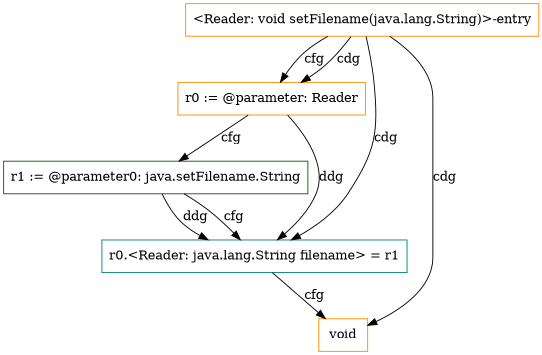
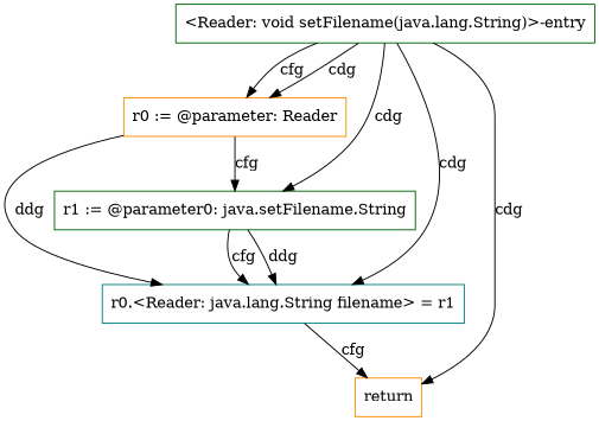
  digraph {
    node [color=darkgreen shape=rect]
-   n1 [color=darkorange label="<Reader: void setFilename(java.lang.String)>-entry"]
+   n1 [label="<Reader: void setFilename(java.lang.String)>-entry"]
    n2 [color=darkorange label="r0 := @parameter: Reader"]
    n3 [label="r1 := @parameter0: java.setFilename.String"]
    n4 [color=teal label="r0.<Reader: java.lang.String filename> = r1"]
-   n5 [color=darkorange label=void]
+   n5 [color=darkorange label=return]
    n1 -> n2 [label=cfg]
    n1 -> n2 [label=cdg]
+   n1 -> n3 [label=cdg]
    n1 -> n4 [label=cdg]
    n1 -> n5 [label=cdg]
    n2 -> n3 [label=cfg]
    n2 -> n4 [label=ddg]
    n3 -> n4 [label=ddg]
    n3 -> n4 [label=cfg]
    n4 -> n5 [label=cfg]
  }
